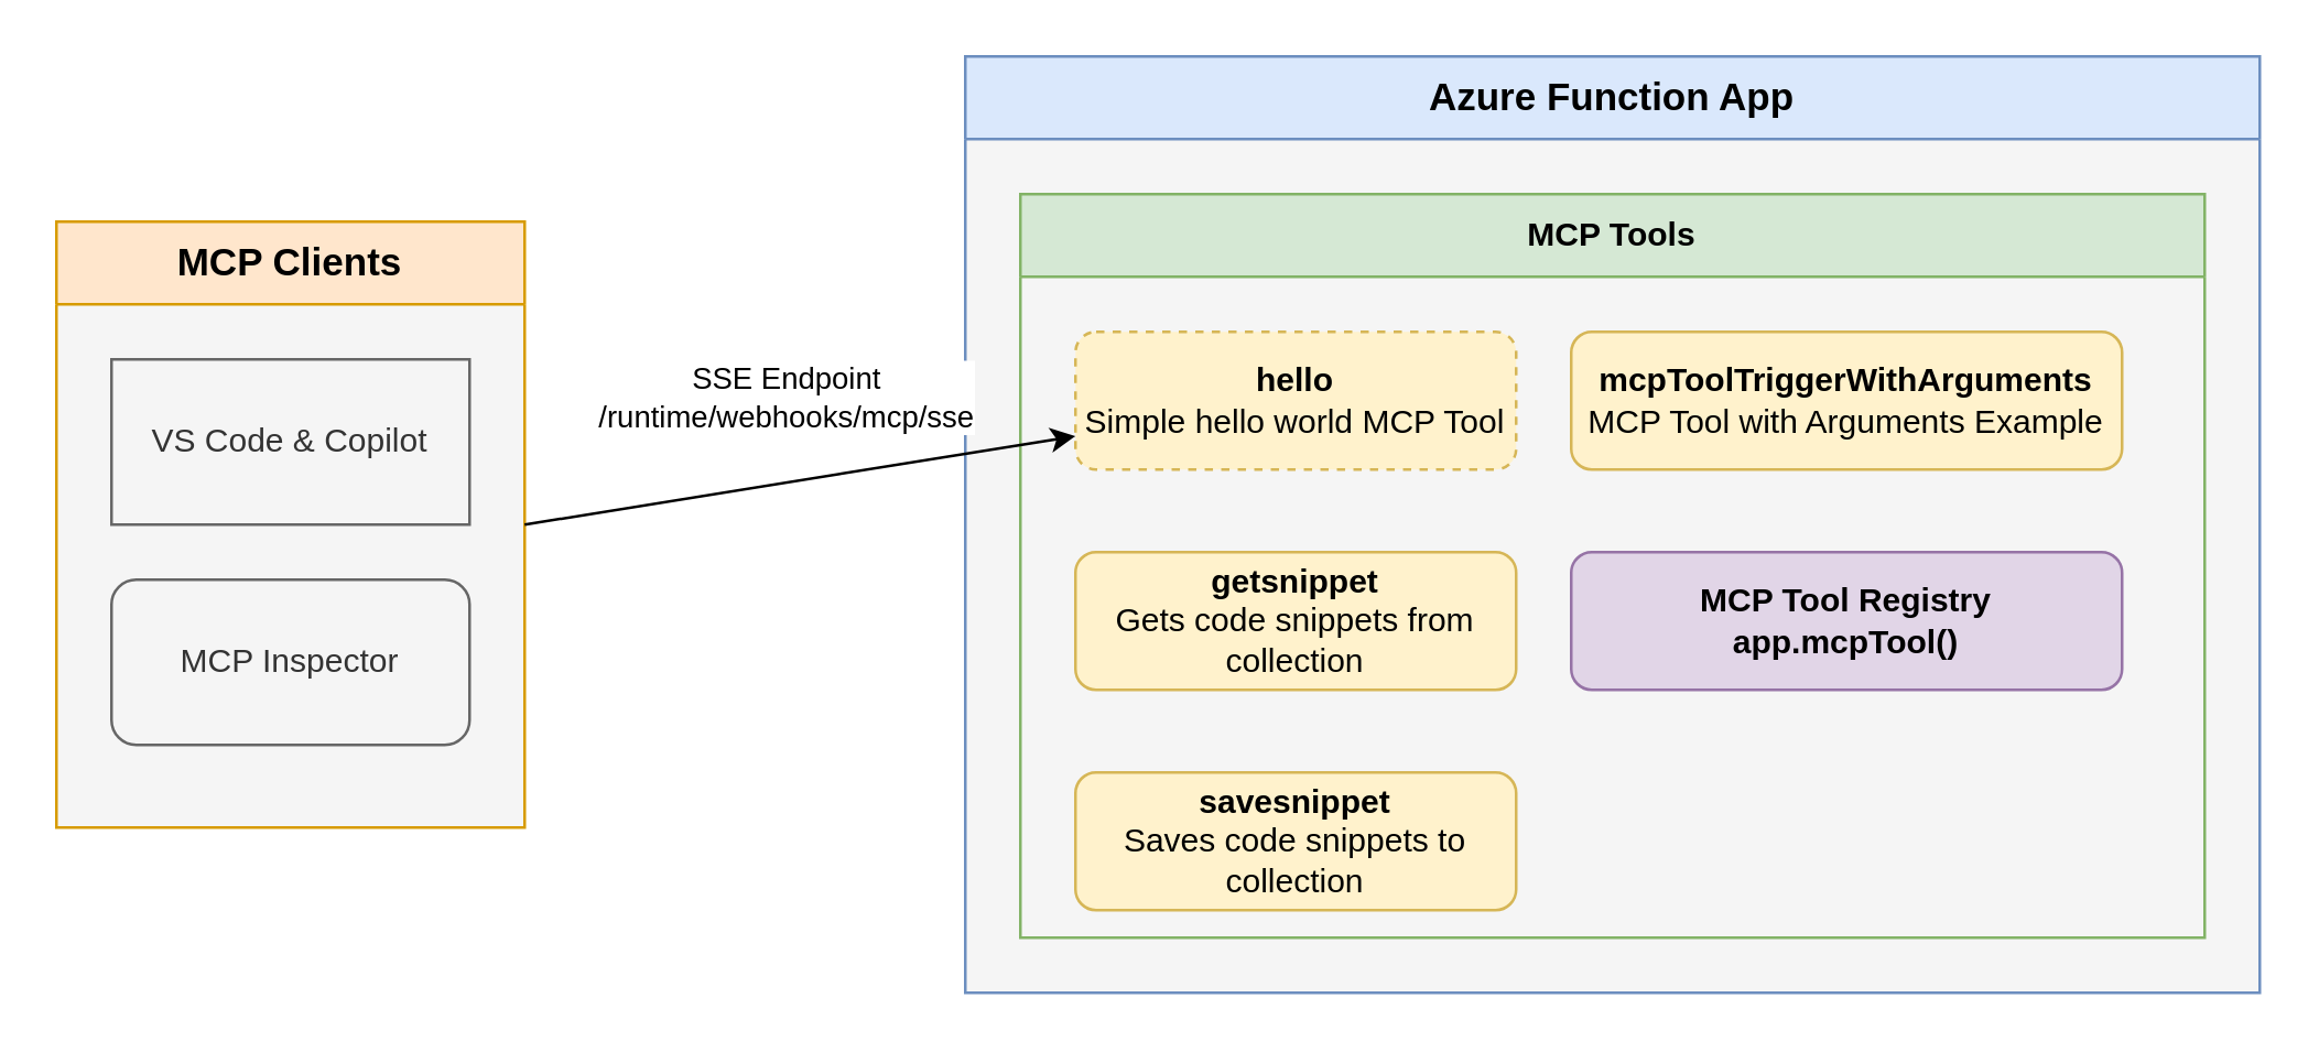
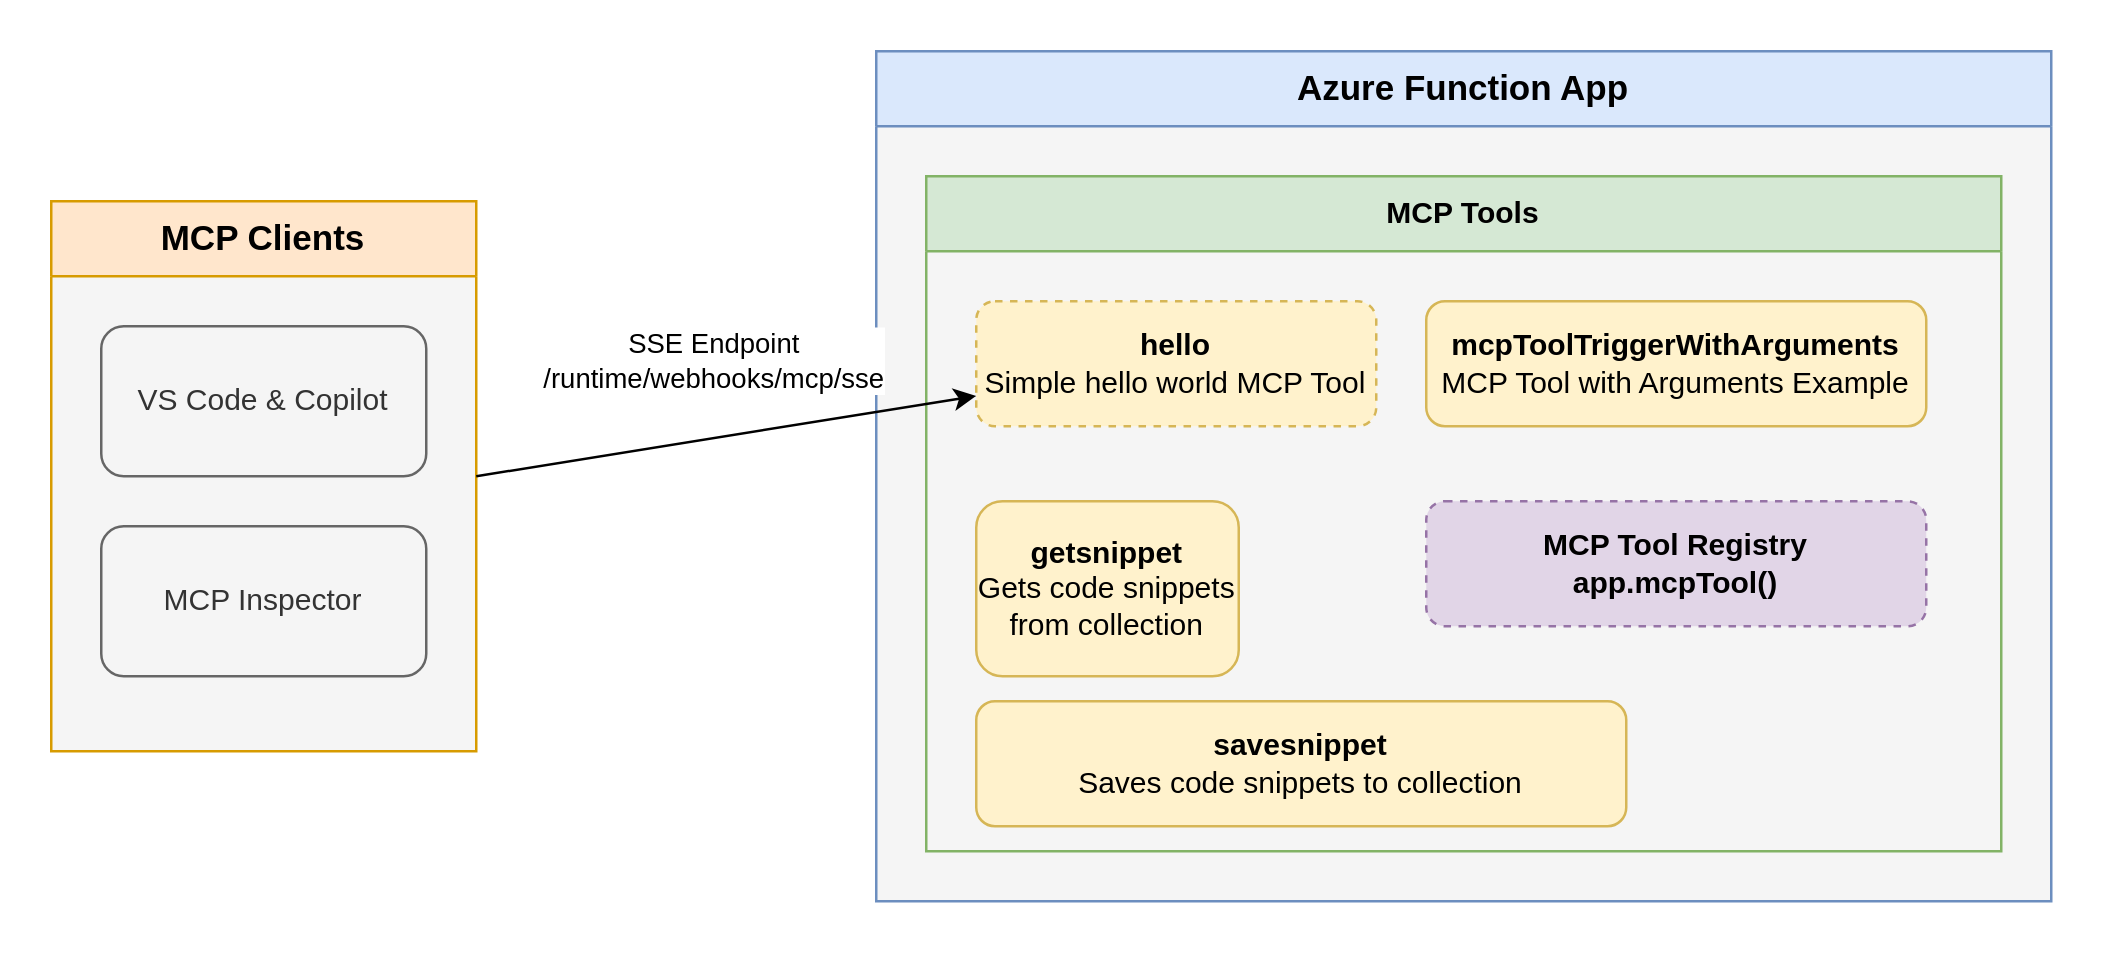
  <mxCell id="0" />
  <mxCell id="1" parent="0" />
  <mxCell id="2" value="Azure Function App" style="swimlane;whiteSpace=wrap;html=1;fillColor=#dae8fc;strokeColor=#6c8ebf;startSize=30;fontSize=14;fontStyle=1;swimlaneFillColor=#f5f5f5;" parent="1" vertex="1"><mxGeometry x="350" y="20" width="470" height="340" as="geometry" /></mxCell>
  <mxCell id="3" value="MCP Tools" style="swimlane;whiteSpace=wrap;html=1;fillColor=#d5e8d4;strokeColor=#82b366;startSize=30;" parent="2" vertex="1"><mxGeometry x="20" y="50" width="430" height="270" as="geometry" /></mxCell>
  <mxCell id="4" value="&lt;b&gt;hello&lt;/b&gt;&lt;br&gt;Simple hello world MCP Tool" style="rounded=1;whiteSpace=wrap;html=1;fillColor=#fff2cc;strokeColor=#d6b656;dashed=1;" parent="3" vertex="1"><mxGeometry x="20" y="50" width="160" height="50" as="geometry" /></mxCell>
- <mxCell id="5" value="&lt;b&gt;getsnippet&lt;/b&gt;&lt;br&gt;Gets code snippets from collection" style="rounded=1;whiteSpace=wrap;html=1;fillColor=#fff2cc;strokeColor=#d6b656;" parent="3" vertex="1"><mxGeometry x="20" y="130" width="160" height="50" as="geometry" /></mxCell>
- <mxCell id="6" value="&lt;b&gt;savesnippet&lt;/b&gt;&lt;br&gt;Saves code snippets to collection" style="rounded=1;whiteSpace=wrap;html=1;fillColor=#fff2cc;strokeColor=#d6b656;" parent="3" vertex="1"><mxGeometry x="20" y="210" width="160" height="50" as="geometry" /></mxCell>
+ <mxCell id="5" value="&lt;b&gt;getsnippet&lt;/b&gt;&lt;br&gt;Gets code snippets from collection" style="rounded=1;whiteSpace=wrap;html=1;fillColor=#fff2cc;strokeColor=#d6b656;" parent="3" vertex="1"><mxGeometry x="20" y="130" width="105" height="70" as="geometry" /></mxCell>
+ <mxCell id="6" value="&lt;b&gt;savesnippet&lt;/b&gt;&lt;br&gt;Saves code snippets to collection" style="rounded=1;whiteSpace=wrap;html=1;fillColor=#fff2cc;strokeColor=#d6b656;" parent="3" vertex="1"><mxGeometry x="20" y="210" width="260" height="50" as="geometry" /></mxCell>
  <mxCell id="7" value="&lt;b&gt;mcpToolTriggerWithArguments&lt;/b&gt;&lt;br&gt;MCP Tool with Arguments Example" style="rounded=1;whiteSpace=wrap;html=1;fillColor=#fff2cc;strokeColor=#d6b656;" parent="3" vertex="1"><mxGeometry x="200" y="50" width="200" height="50" as="geometry" /></mxCell>
- <mxCell id="8" value="MCP Tool Registry&#10;app.mcpTool()" style="rounded=1;whiteSpace=wrap;html=1;fillColor=#e1d5e7;strokeColor=#9673a6;fontStyle=1" parent="3" vertex="1"><mxGeometry x="200" y="130" width="200" height="50" as="geometry" /></mxCell>
+ <mxCell id="8" value="MCP Tool Registry&#10;app.mcpTool()" style="rounded=1;whiteSpace=wrap;html=1;fillColor=#e1d5e7;strokeColor=#9673a6;fontStyle=1;dashed=1;" parent="3" vertex="1"><mxGeometry x="200" y="130" width="200" height="50" as="geometry" /></mxCell>
  <mxCell id="9" value="MCP Clients" style="swimlane;whiteSpace=wrap;html=1;fillColor=#ffe6cc;strokeColor=#d79b00;startSize=30;fontSize=14;fontStyle=1;swimlaneFillColor=#F5F5F5;" parent="1" vertex="1"><mxGeometry x="20" y="80" width="170" height="220" as="geometry" /></mxCell>
- <mxCell id="10" value="VS Code &amp; Copilot" style="whiteSpace=wrap;html=1;fillColor=#f5f5f5;strokeColor=#666666;fontColor=#333333;rounded=0;" parent="9" vertex="1"><mxGeometry x="20" y="50" width="130" height="60" as="geometry" /></mxCell>
+ <mxCell id="10" value="VS Code &amp; Copilot" style="rounded=1;whiteSpace=wrap;html=1;fillColor=#f5f5f5;strokeColor=#666666;fontColor=#333333;" parent="9" vertex="1"><mxGeometry x="20" y="50" width="130" height="60" as="geometry" /></mxCell>
  <mxCell id="11" value="MCP Inspector" style="rounded=1;whiteSpace=wrap;html=1;fillColor=#f5f5f5;strokeColor=#666666;fontColor=#333333;" parent="9" vertex="1"><mxGeometry x="20" y="130" width="130" height="60" as="geometry" /></mxCell>
  <mxCell id="12" value="SSE Endpoint&lt;br&gt;/runtime/webhooks/mcp/sse" style="endArrow=classic;html=1;rounded=0;fontSize=11;exitX=1;exitY=0.5;exitDx=0;exitDy=0;" parent="1" source="9" target="4" edge="1"><mxGeometry y="30" width="50" height="50" relative="1" as="geometry"><mxPoint x="200" y="130" as="sourcePoint" /><mxPoint x="250" y="130" as="targetPoint" /><mxPoint as="offset" /></mxGeometry></mxCell>
